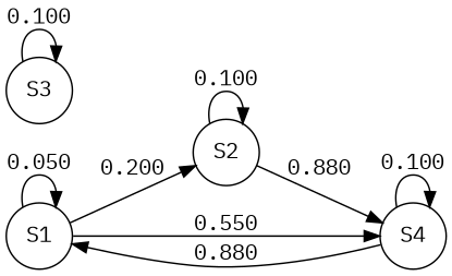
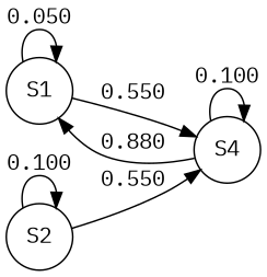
  graph {
    fontname="IBM Plex Mono"
    rankdir=LR
    node [fontname="IBM Plex Mono" shape=circle]
    edge [dir=forward fontname="IBM Plex Mono"]
    S1
    S2
-   S3
    S4
    subgraph sub_1 {
      S1
      S2
-     S3
      S4
    }
    S1 -- S1 [label=0.050]
-   S1 -- S2 [label=0.200]
    S1 -- S4 [label=0.550]
    S2 -- S2 [label=0.100]
-   S2 -- S4 [label=0.880]
-   S3 -- S3 [label=0.100]
+   S2 -- S4 [label=0.550]
    S4 -- S1 [label=0.880]
    S4 -- S4 [label=0.100]
  }
